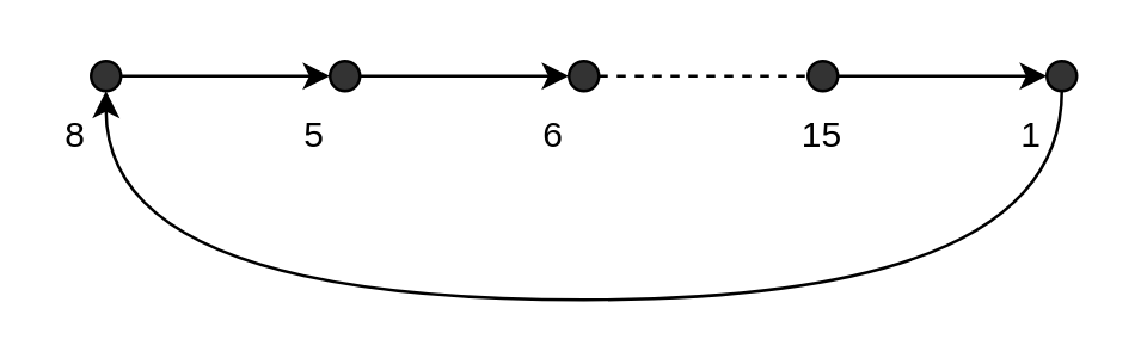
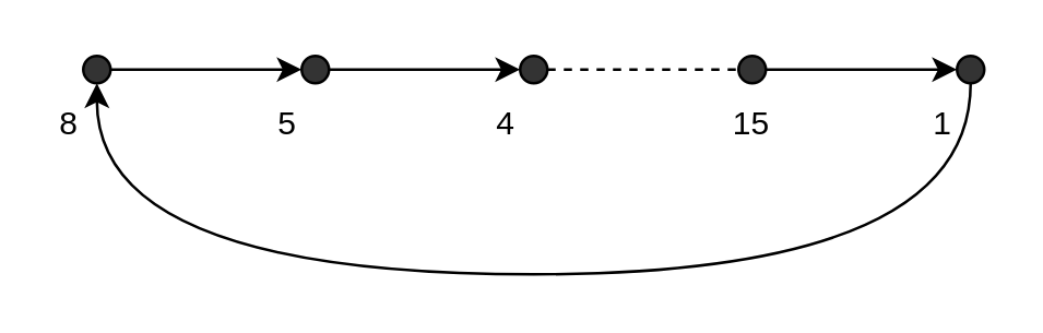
  <mxCell id="0" />
  <mxCell id="1" parent="0" />
  <mxCell id="2" value="" style="rounded=0;orthogonalLoop=1;jettySize=auto;html=1;" edge="1" parent="1" source="3" target="5"><mxGeometry relative="1" as="geometry" /></mxCell>
  <mxCell id="3" value="" style="ellipse;whiteSpace=wrap;html=1;aspect=fixed;fillColor=#333333;" vertex="1" parent="1"><mxGeometry x="30" y="20" width="10" height="10" as="geometry" /></mxCell>
  <mxCell id="4" value="" style="edgeStyle=none;rounded=0;orthogonalLoop=1;jettySize=auto;html=1;" edge="1" parent="1" source="5" target="7"><mxGeometry relative="1" as="geometry" /></mxCell>
  <mxCell id="5" value="" style="ellipse;whiteSpace=wrap;html=1;aspect=fixed;fillColor=#333333;" vertex="1" parent="1"><mxGeometry x="110" y="20" width="10" height="10" as="geometry" /></mxCell>
  <mxCell id="6" style="edgeStyle=none;rounded=0;orthogonalLoop=1;jettySize=auto;html=1;dashed=1;endArrow=none;endFill=0;entryX=0;entryY=0.5;entryDx=0;entryDy=0;" edge="1" parent="1" source="7" target="11"><mxGeometry relative="1" as="geometry"><mxPoint x="190" y="120" as="targetPoint" /></mxGeometry></mxCell>
  <mxCell id="7" value="" style="ellipse;whiteSpace=wrap;html=1;aspect=fixed;fillColor=#333333;" vertex="1" parent="1"><mxGeometry x="190" y="20" width="10" height="10" as="geometry" /></mxCell>
  <mxCell id="8" style="edgeStyle=orthogonalEdgeStyle;rounded=0;orthogonalLoop=1;jettySize=auto;html=1;entryX=0.5;entryY=1;entryDx=0;entryDy=0;endArrow=classic;endFill=1;curved=1;" edge="1" parent="1" source="9" target="3"><mxGeometry relative="1" as="geometry"><Array as="points"><mxPoint x="355" y="100" /><mxPoint x="35" y="100" /></Array></mxGeometry></mxCell>
  <mxCell id="9" value="" style="ellipse;whiteSpace=wrap;html=1;aspect=fixed;fillColor=#333333;" vertex="1" parent="1"><mxGeometry x="350" y="20" width="10" height="10" as="geometry" /></mxCell>
  <mxCell id="10" style="edgeStyle=none;rounded=0;orthogonalLoop=1;jettySize=auto;html=1;exitX=0;exitY=0.5;exitDx=0;exitDy=0;entryX=0;entryY=0.5;entryDx=0;entryDy=0;" edge="1" parent="1" source="11" target="9"><mxGeometry relative="1" as="geometry"><mxPoint x="340" y="25" as="targetPoint" /></mxGeometry></mxCell>
  <mxCell id="11" value="" style="ellipse;whiteSpace=wrap;html=1;aspect=fixed;fillColor=#333333;" vertex="1" parent="1"><mxGeometry x="270" y="20" width="10" height="10" as="geometry" /></mxCell>
  <mxCell id="12" value="8" style="text;html=1;strokeColor=none;fillColor=none;align=center;verticalAlign=middle;whiteSpace=wrap;rounded=0;" vertex="1" parent="1"><mxGeometry x="20" y="40" width="10" height="10" as="geometry" /></mxCell>
  <mxCell id="13" value="5" style="text;html=1;strokeColor=none;fillColor=none;align=center;verticalAlign=middle;whiteSpace=wrap;rounded=0;" vertex="1" parent="1"><mxGeometry x="100" y="40" width="10" height="10" as="geometry" /></mxCell>
  <mxCell id="14" value="1" style="text;html=1;strokeColor=none;fillColor=none;align=center;verticalAlign=middle;whiteSpace=wrap;rounded=0;" vertex="1" parent="1"><mxGeometry x="340" y="40" width="10" height="10" as="geometry" /></mxCell>
  <mxCell id="15" value="15" style="text;html=1;strokeColor=none;fillColor=none;align=center;verticalAlign=middle;whiteSpace=wrap;rounded=0;" vertex="1" parent="1"><mxGeometry x="270" y="40" width="10" height="10" as="geometry" /></mxCell>
- <mxCell id="16" value="6" style="text;html=1;strokeColor=none;fillColor=none;align=center;verticalAlign=middle;whiteSpace=wrap;rounded=0;" vertex="1" parent="1"><mxGeometry x="180" y="40" width="10" height="10" as="geometry" /></mxCell>
+ <mxCell id="16" value="4" style="text;html=1;strokeColor=none;fillColor=none;align=center;verticalAlign=middle;whiteSpace=wrap;rounded=0;" vertex="1" parent="1"><mxGeometry x="180" y="40" width="10" height="10" as="geometry" /></mxCell>
